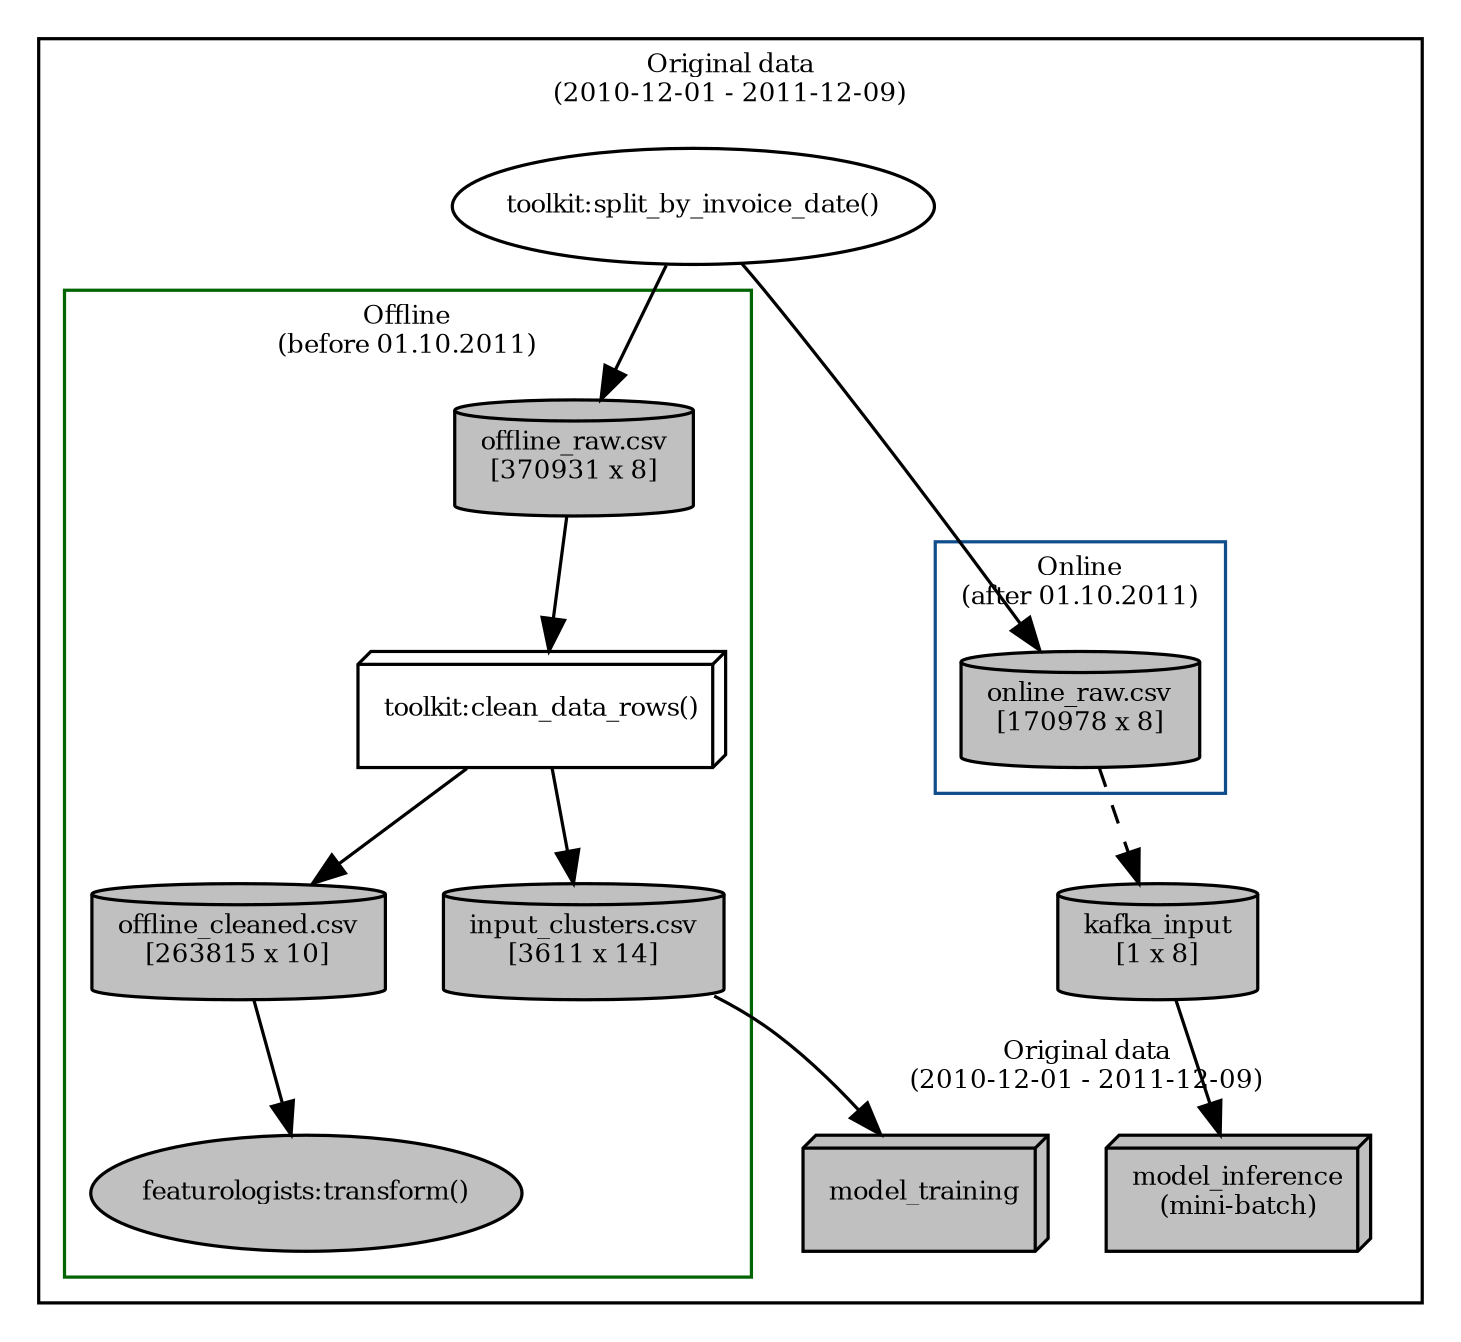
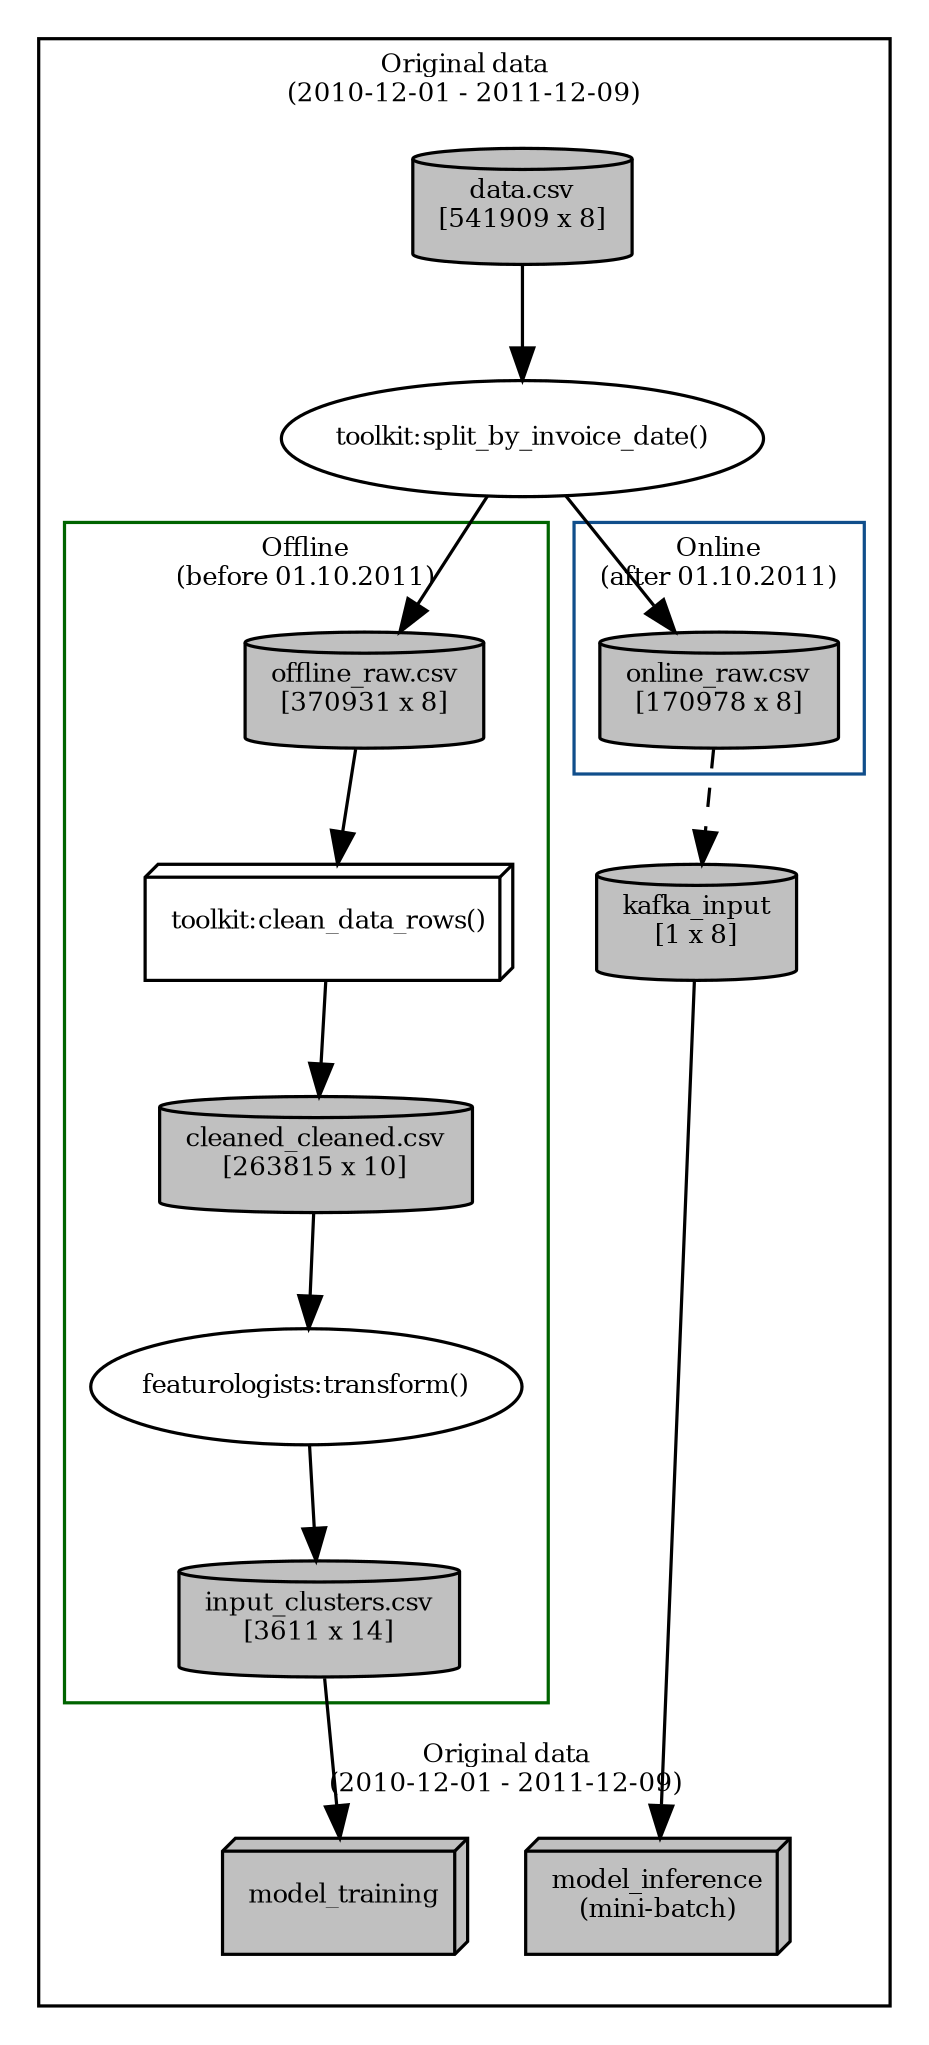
  digraph {
    node [fillcolor=gray fontsize=8 shape=cylinder style=filled]
    edge [lblstyle="below, sloped"]
    n1 [label="offline_raw.csv\n[370931 x 8]"]
    n2 [fillcolor=white label="toolkit:clean_data_rows()" shape=box3d]
-   n3 [label="offline_cleaned.csv\n[263815 x 10]"]
-   n4 [label="featurologists:transform()" shape=ellipse]
+   n3 [label="cleaned_cleaned.csv\n[263815 x 10]"]
+   n4 [fillcolor=white label="featurologists:transform()" shape=ellipse]
    n5 [label="input_clusters.csv\n[3611 x 14]"]
    n6 [label="online_raw.csv\n[170978 x 8]"]
    n7 [label="model_inference\n(mini-batch)" shape=box3d]
    n8 [label=model_training shape=box3d]
+   n9 [label="data.csv\n[541909 x 8]"]
    n10 [fillcolor=white label="toolkit:split_by_invoice_date()" shape=ellipse]
    n11 [label="kafka_input\n[1 x 8]"]
    subgraph cluster_1 {
      fontsize=8
      label="Original data\n(2010-12-01 - 2011-12-09)"
+     n9
      n10
      n11
      subgraph cluster_2 {
        color=darkgreen
        fontsize=8
        label="Offline\n(before 01.10.2011)"
        n1
        n2
        n3
        n4
        n5
      }
      subgraph cluster_3 {
        color=dodgerblue4
        fontsize=8
        label="Online\n(after 01.10.2011)"
        n6
      }
      subgraph cluster_4 {
        fontsize=8
        label="Original data\n(2010-12-01 - 2011-12-09)"
        penwidth=0
        n7
        n8
      }
    }
    n1 -> n2
    n2 -> n3
    n3 -> n4
-   n2 -> n5
+   n4 -> n5
    n5 -> n8
    n6 -> n11 [style=dashed]
+   n9 -> n10
    n10 -> n1
    n10 -> n6
    n11 -> n7
  }
